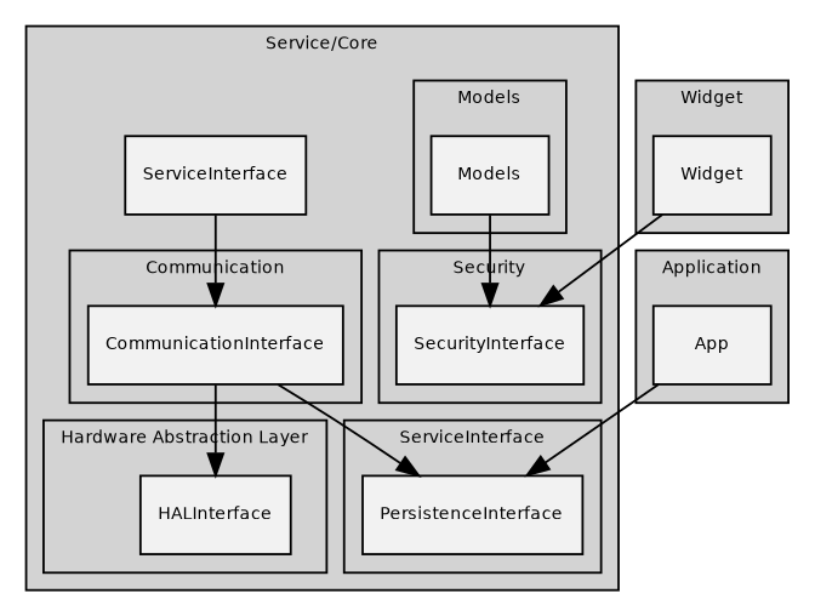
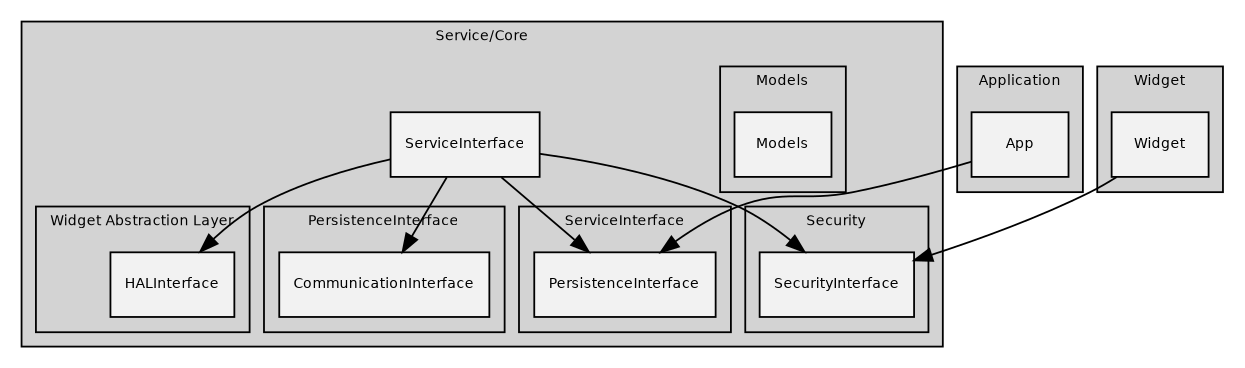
  digraph {
    fontname="Bitstream Vera Sans"
    fontsize=8
    node [color=black fillcolor=gray95 fontname="Bitstream Vera Sans" fontsize=8 shape=record style=filled]
    edge [arrowhead=normal fontname="Bitstream Vera Sans" fontsize=8]
    HALInterface
    PersistenceInterface
    SecurityInterface
    CommunicationInterface
    Models
    ServiceInterface
    App
    Widget
    subgraph cluster_1 {
      label="Service/Core"
      style=filled
      ServiceInterface
      subgraph cluster_2 {
-       label="Hardware Abstraction Layer"
+       label="Widget Abstraction Layer"
        style=filled
        HALInterface
      }
      subgraph cluster_3 {
        label=ServiceInterface
        style=filled
        PersistenceInterface
      }
      subgraph cluster_4 {
        label=Security
        style=filled
        SecurityInterface
      }
      subgraph cluster_5 {
-       label=Communication
+       label=PersistenceInterface
        style=filled
        CommunicationInterface
      }
      subgraph cluster_6 {
        label=Models
        style=filled
        Models
      }
    }
    subgraph cluster_7 {
      label=Application
      style=filled
      App
    }
    subgraph cluster_8 {
      label=Widget
      style=filled
      Widget
    }
-   CommunicationInterface -> HALInterface
-   CommunicationInterface -> PersistenceInterface
-   Models -> SecurityInterface
+   ServiceInterface -> HALInterface
+   ServiceInterface -> PersistenceInterface
+   ServiceInterface -> SecurityInterface
    ServiceInterface -> CommunicationInterface
    App -> PersistenceInterface
    Widget -> SecurityInterface
  }
